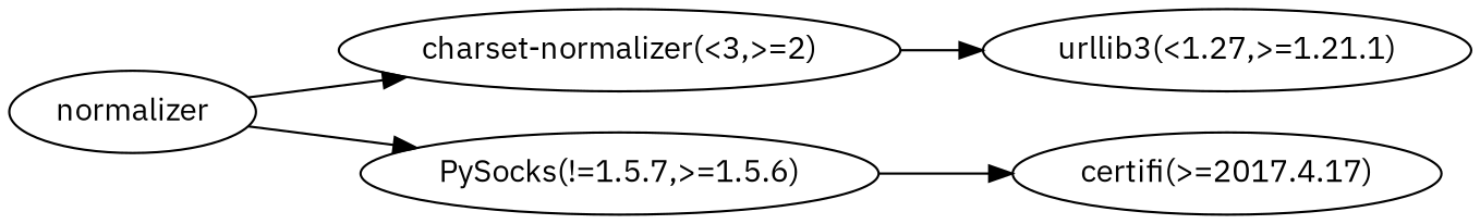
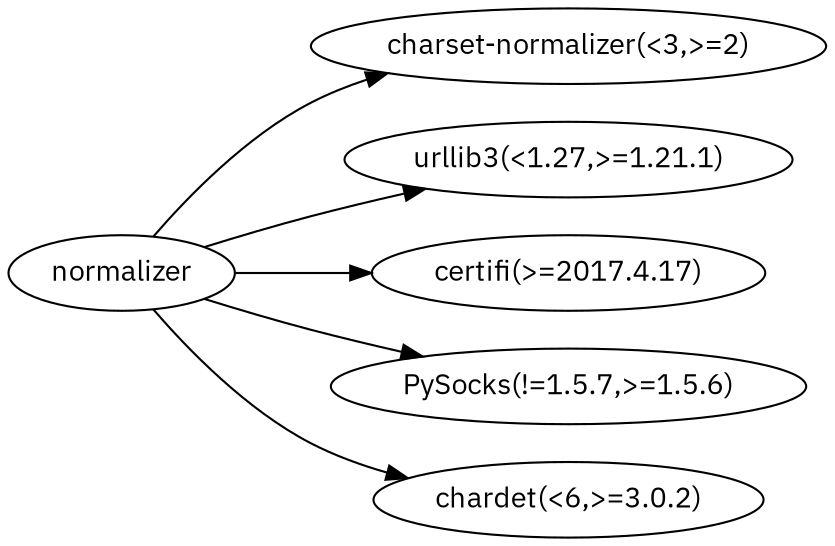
  digraph {
    fontname="IBM Plex Sans"
    rankdir=LR
    node [fontname="IBM Plex Sans"]
    edge [fontname="IBM Plex Sans"]
    n1 [label=normalizer]
    n2 [label="charset-normalizer(<3,>=2)"]
    n3 [label="urllib3(<1.27,>=1.21.1)"]
    n4 [label="certifi(>=2017.4.17)"]
    n5 [label="PySocks(!=1.5.7,>=1.5.6)"]
+   n6 [label="chardet(<6,>=3.0.2)"]
    n1 -> n2
-   n2 -> n3
-   n5 -> n4
+   n1 -> n3
+   n1 -> n4
    n1 -> n5
+   n1 -> n6
  }
